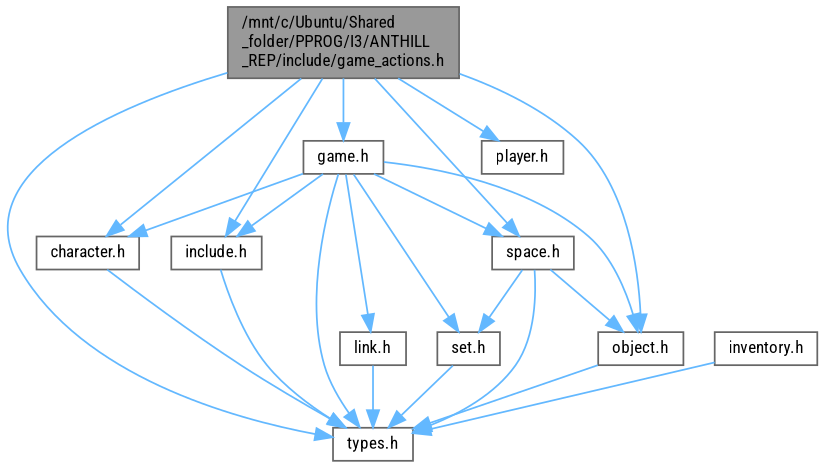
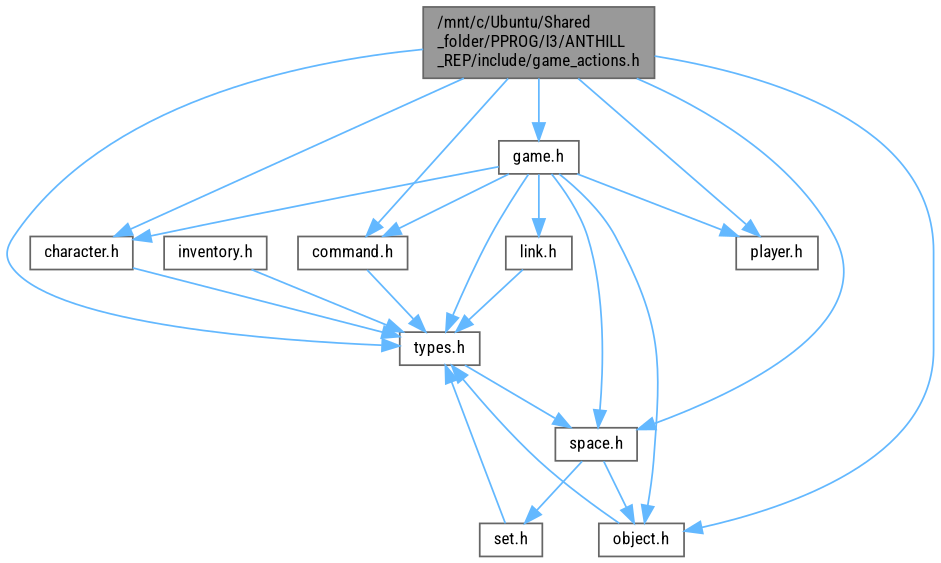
  digraph {
    fontname="Roboto Condensed"
    node [color=grey40 fillcolor=white fontname="Roboto Condensed" fontsize=10 shape=box style=filled]
    edge [color=steelblue1 fontname="Roboto Condensed" fontsize=10 labelfontname=Helvetica labelfontsize=10 style=solid]
    n1 [color=gray40 fillcolor=grey60 fontcolor=black height=0.2 label="/mnt/c/Ubuntu/Shared\l_folder/PPROG/I3/ANTHILL\l_REP/include/game_actions.h" width=0.4]
    n2 [height=0.2 label="character.h" width=0.4]
    n3 [height=0.2 label="types.h" width=0.4]
-   n4 [height=0.2 label="include.h" width=0.4]
+   n4 [height=0.2 label="command.h" width=0.4]
    n5 [height=0.2 label="game.h" width=0.4]
    n6 [height=0.2 label="object.h" width=0.4]
    n7 [height=0.2 label="player.h" width=0.4]
    n8 [height=0.2 label="space.h" width=0.4]
    n9 [height=0.2 label="link.h" width=0.4]
    n10 [height=0.2 label="set.h" width=0.4]
    n11 [height=0.2 label="inventory.h" width=0.4]
    n1 -> n2
    n1 -> n3
    n1 -> n4
    n1 -> n5
    n1 -> n6
    n1 -> n7
    n1 -> n8
    n2 -> n3
    n4 -> n3
    n5 -> n2
    n5 -> n3
    n5 -> n4
    n5 -> n6
-   n5 -> n10
+   n5 -> n7
    n5 -> n8
    n5 -> n9
    n6 -> n3
-   n8 -> n3
+   n3 -> n8
    n8 -> n6
    n8 -> n10
    n9 -> n3
    n10 -> n3
    n11 -> n3
  }
